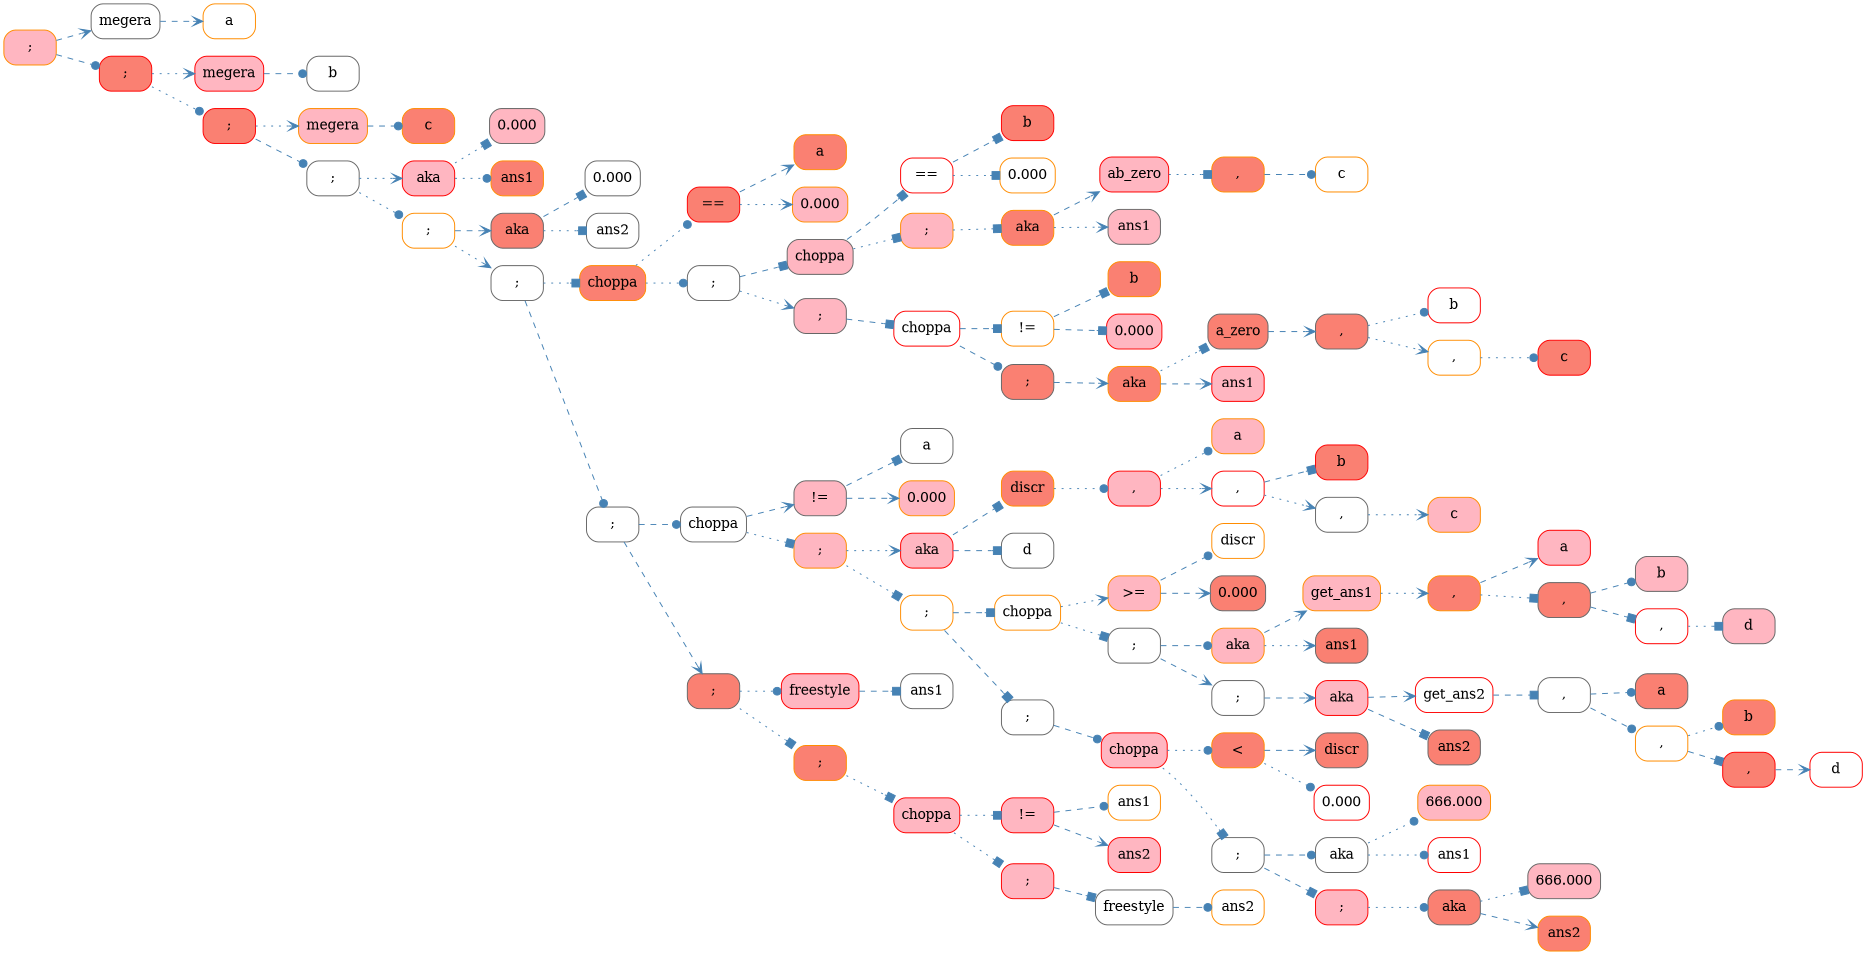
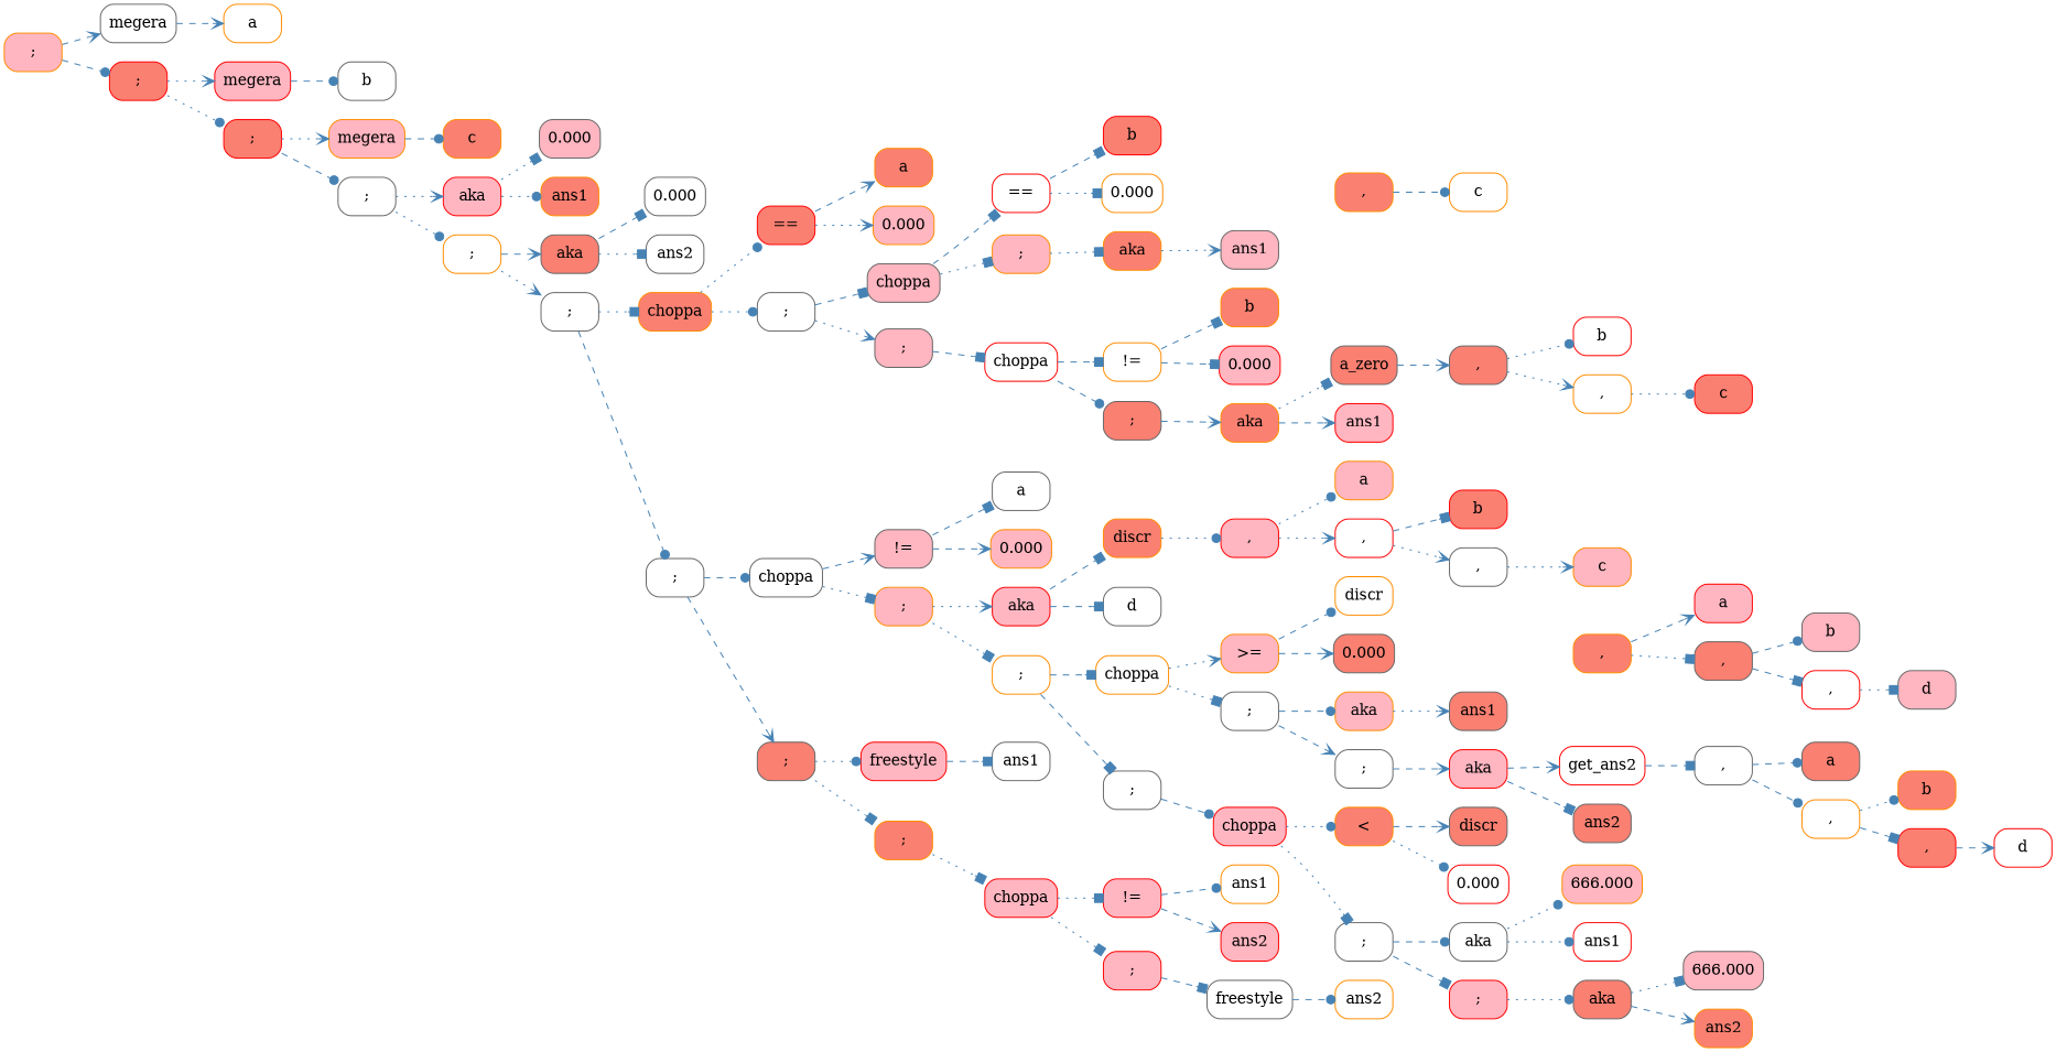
  digraph {
    rankdir=LR
    node [color=gray40 fillcolor=white fontcolor=black shape=box style="rounded, filled,filled" weight=1]
    edge [arrowhead=box color="#4682B4" style=dashed weight=1]
    n1 [color=darkorange fillcolor=lightpink label=";"]
    n2 [label=megera]
    n3 [color=red fillcolor=salmon label=";"]
    n4 [color=darkorange label=a]
    n5 [color=red fillcolor=lightpink label=megera]
    n6 [color=red fillcolor=salmon label=";"]
    n7 [label=b]
    n8 [color=darkorange fillcolor=lightpink label=megera]
    n9 [label=";"]
    n10 [color=darkorange fillcolor=salmon label=c]
    n11 [color=red fillcolor=lightpink label=aka]
    n12 [color=darkorange label=";"]
    n13 [fillcolor=lightpink label=0.000]
    n14 [color=darkorange fillcolor=salmon label=ans1]
    n15 [fillcolor=salmon label=aka]
    n16 [label=";"]
    n17 [label=0.000]
    n18 [label=ans2]
    n19 [color=darkorange fillcolor=salmon label=choppa]
    n20 [label=";"]
    n21 [color=red fillcolor=salmon label="=="]
    n22 [label=";"]
    n23 [label=choppa]
    n24 [fillcolor=salmon label=";"]
    n25 [color=darkorange fillcolor=salmon label=a]
    n26 [color=darkorange fillcolor=lightpink label=0.000]
    n27 [fillcolor=lightpink label=choppa]
    n28 [fillcolor=lightpink label=";"]
    n29 [color=red label="=="]
    n30 [color=darkorange fillcolor=lightpink label=";"]
    n31 [color=red label=choppa]
    n32 [color=red fillcolor=salmon label=b]
    n33 [color=darkorange label=0.000]
    n34 [color=darkorange fillcolor=salmon label=aka]
-   n35 [color=red fillcolor=lightpink label=ab_zero]
    n36 [fillcolor=lightpink label=ans1]
    n37 [color=darkorange fillcolor=salmon label=","]
    n38 [color=darkorange label=c]
    n39 [color=darkorange label="!="]
    n40 [fillcolor=salmon label=";"]
    n41 [color=darkorange fillcolor=salmon label=b]
    n42 [color=red fillcolor=lightpink label=0.000]
    n43 [color=darkorange fillcolor=salmon label=aka]
    n44 [fillcolor=salmon label=a_zero]
    n45 [color=red fillcolor=lightpink label=ans1]
    n46 [fillcolor=salmon label=","]
    n47 [color=red label=b]
    n48 [color=darkorange label=","]
    n49 [color=red fillcolor=salmon label=c]
    n50 [fillcolor=lightpink label="!="]
    n51 [color=darkorange fillcolor=lightpink label=";"]
    n52 [color=red fillcolor=lightpink label=freestyle]
    n53 [color=darkorange fillcolor=salmon label=";"]
    n54 [label=a]
    n55 [color=darkorange fillcolor=lightpink label=0.000]
    n56 [color=red fillcolor=lightpink label=aka]
    n57 [color=darkorange label=";"]
    n58 [color=darkorange fillcolor=salmon label=discr]
    n59 [label=d]
    n60 [color=darkorange label=choppa]
    n61 [label=";"]
    n62 [color=red fillcolor=lightpink label=","]
    n63 [color=darkorange fillcolor=lightpink label=a]
    n64 [color=red label=","]
    n65 [color=red fillcolor=salmon label=b]
    n66 [label=","]
    n67 [color=darkorange fillcolor=lightpink label=c]
    n68 [color=darkorange fillcolor=lightpink label=">="]
    n69 [label=";"]
    n70 [color=red fillcolor=lightpink label=choppa]
    n71 [color=darkorange label=discr]
    n72 [fillcolor=salmon label=0.000]
    n73 [color=darkorange fillcolor=lightpink label=aka]
    n74 [label=";"]
-   n75 [color=darkorange fillcolor=lightpink label=get_ans1]
    n76 [fillcolor=salmon label=ans1]
    n77 [color=red fillcolor=lightpink label=aka]
    n78 [color=darkorange fillcolor=salmon label=","]
    n79 [color=red fillcolor=lightpink label=a]
    n80 [fillcolor=salmon label=","]
    n81 [fillcolor=lightpink label=b]
    n82 [color=red label=","]
    n83 [fillcolor=lightpink label=d]
    n84 [color=red label=get_ans2]
    n85 [fillcolor=salmon label=ans2]
    n86 [label=","]
    n87 [fillcolor=salmon label=a]
    n88 [color=darkorange label=","]
    n89 [color=darkorange fillcolor=salmon label=b]
    n90 [color=red fillcolor=salmon label=","]
    n91 [color=red label=d]
    n92 [color=darkorange fillcolor=salmon label="<"]
    n93 [label=";"]
    n94 [fillcolor=salmon label=discr]
    n95 [color=red label=0.000]
    n96 [label=aka]
    n97 [color=red fillcolor=lightpink label=";"]
    n98 [color=darkorange fillcolor=lightpink label=666.000]
    n99 [color=red label=ans1]
    n100 [fillcolor=salmon label=aka]
    n101 [fillcolor=lightpink label=666.000]
    n102 [color=darkorange fillcolor=salmon label=ans2]
    n103 [label=ans1]
    n104 [color=red fillcolor=lightpink label=choppa]
    n105 [color=red fillcolor=lightpink label="!="]
    n106 [color=red fillcolor=lightpink label=";"]
    n107 [color=darkorange label=ans1]
    n108 [color=red fillcolor=lightpink label=ans2]
    n109 [label=freestyle]
    n110 [color=darkorange label=ans2]
    n1 -> n2 [arrowhead=vee]
    n1 -> n3 [arrowhead=dot]
    n2 -> n4 [arrowhead=vee]
    n3 -> n5 [arrowhead=vee style=dotted]
    n3 -> n6 [arrowhead=dot style=dotted]
    n5 -> n7 [arrowhead=dot]
    n6 -> n8 [arrowhead=vee style=dotted]
    n6 -> n9 [arrowhead=dot]
    n8 -> n10 [arrowhead=dot]
    n9 -> n11 [arrowhead=vee style=dotted]
    n9 -> n12 [arrowhead=dot style=dotted]
    n11 -> n13 [style=dotted]
    n11 -> n14 [arrowhead=dot style=dotted]
    n12 -> n15 [arrowhead=vee]
    n12 -> n16 [arrowhead=vee style=dotted]
    n15 -> n17
    n15 -> n18 [style=dotted]
    n16 -> n19 [style=dotted]
    n16 -> n20 [arrowhead=dot]
    n19 -> n21 [arrowhead=dot style=dotted]
    n19 -> n22 [arrowhead=dot style=dotted]
    n20 -> n23 [arrowhead=dot]
    n20 -> n24 [arrowhead=vee]
    n21 -> n25 [arrowhead=vee]
    n21 -> n26 [arrowhead=vee style=dotted]
    n22 -> n27
    n22 -> n28 [arrowhead=vee style=dotted]
    n23 -> n50 [arrowhead=vee]
    n23 -> n51 [style=dotted]
    n24 -> n52 [arrowhead=dot style=dotted]
    n24 -> n53 [style=dotted]
    n27 -> n29
    n27 -> n30 [style=dotted]
    n28 -> n31
    n29 -> n32
    n29 -> n33 [style=dotted]
    n30 -> n34 [style=dotted]
    n31 -> n39
    n31 -> n40 [arrowhead=dot]
-   n34 -> n35 [arrowhead=vee]
    n34 -> n36 [arrowhead=vee style=dotted]
-   n35 -> n37 [style=dotted]
    n37 -> n38 [arrowhead=dot]
    n39 -> n41
    n39 -> n42
    n40 -> n43 [arrowhead=vee]
    n43 -> n44 [style=dotted]
    n43 -> n45 [arrowhead=vee]
    n44 -> n46 [arrowhead=vee]
    n46 -> n47 [arrowhead=dot style=dotted]
    n46 -> n48 [arrowhead=vee style=dotted]
    n48 -> n49 [arrowhead=dot style=dotted]
    n50 -> n54
    n50 -> n55 [arrowhead=vee]
    n51 -> n56 [arrowhead=vee style=dotted]
    n51 -> n57 [style=dotted]
    n52 -> n103
    n53 -> n104 [style=dotted]
    n56 -> n58
    n56 -> n59
    n57 -> n60
    n57 -> n61
    n58 -> n62 [arrowhead=dot style=dotted]
    n60 -> n68 [arrowhead=vee style=dotted]
    n60 -> n69 [style=dotted]
    n61 -> n70 [arrowhead=dot]
    n62 -> n63 [arrowhead=dot style=dotted]
    n62 -> n64 [arrowhead=vee style=dotted]
    n64 -> n65
    n64 -> n66 [arrowhead=vee style=dotted]
    n66 -> n67 [arrowhead=vee style=dotted]
    n68 -> n71 [arrowhead=dot]
    n68 -> n72 [arrowhead=vee]
    n69 -> n73 [arrowhead=dot]
    n69 -> n74 [arrowhead=vee]
    n70 -> n92 [arrowhead=dot style=dotted]
    n70 -> n93 [style=dotted]
-   n73 -> n75 [arrowhead=vee]
    n73 -> n76 [arrowhead=vee style=dotted]
    n74 -> n77 [arrowhead=vee]
-   n75 -> n78 [arrowhead=vee style=dotted]
    n77 -> n84 [arrowhead=vee]
    n77 -> n85
    n78 -> n79 [arrowhead=vee]
    n78 -> n80 [style=dotted]
    n80 -> n81 [arrowhead=dot]
    n80 -> n82
    n82 -> n83 [style=dotted]
    n84 -> n86
    n86 -> n87 [arrowhead=dot]
    n86 -> n88 [arrowhead=dot]
    n88 -> n89 [arrowhead=dot style=dotted]
    n88 -> n90
    n90 -> n91 [arrowhead=vee]
    n92 -> n94 [arrowhead=vee]
    n92 -> n95 [arrowhead=dot style=dotted]
    n93 -> n96 [arrowhead=dot]
    n93 -> n97
    n96 -> n98 [arrowhead=dot style=dotted]
    n96 -> n99 [arrowhead=dot style=dotted]
    n97 -> n100 [arrowhead=dot style=dotted]
    n100 -> n101 [style=dotted]
    n100 -> n102 [arrowhead=vee]
    n104 -> n105 [style=dotted]
    n104 -> n106 [style=dotted]
    n105 -> n107 [arrowhead=dot]
    n105 -> n108 [arrowhead=vee]
    n106 -> n109
    n109 -> n110 [arrowhead=dot]
  }
